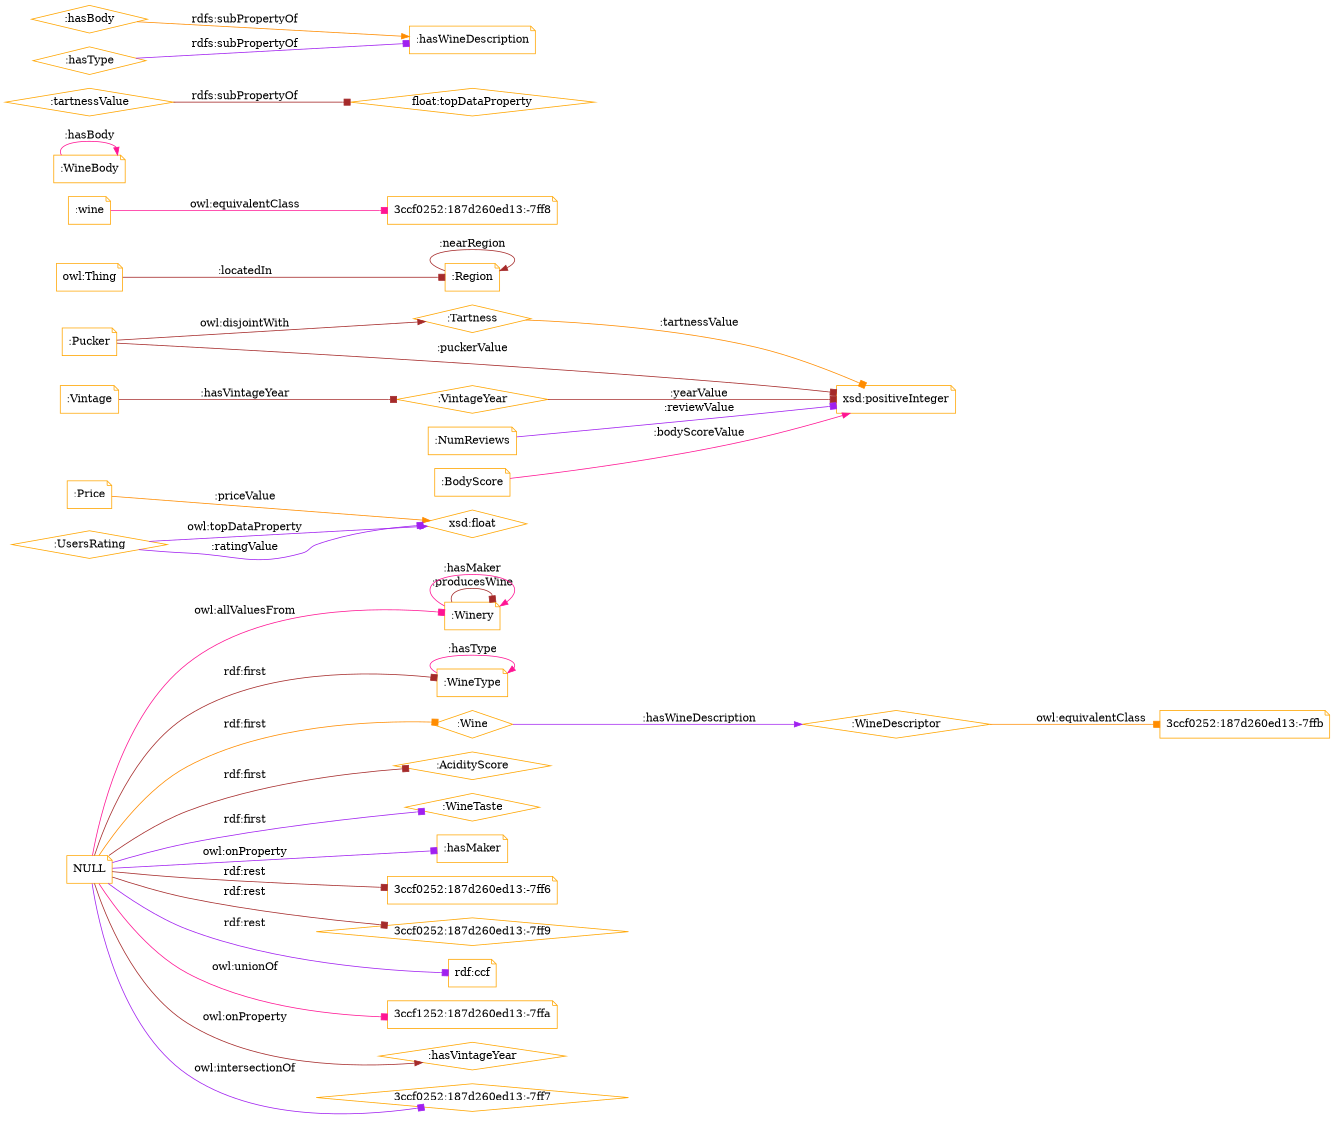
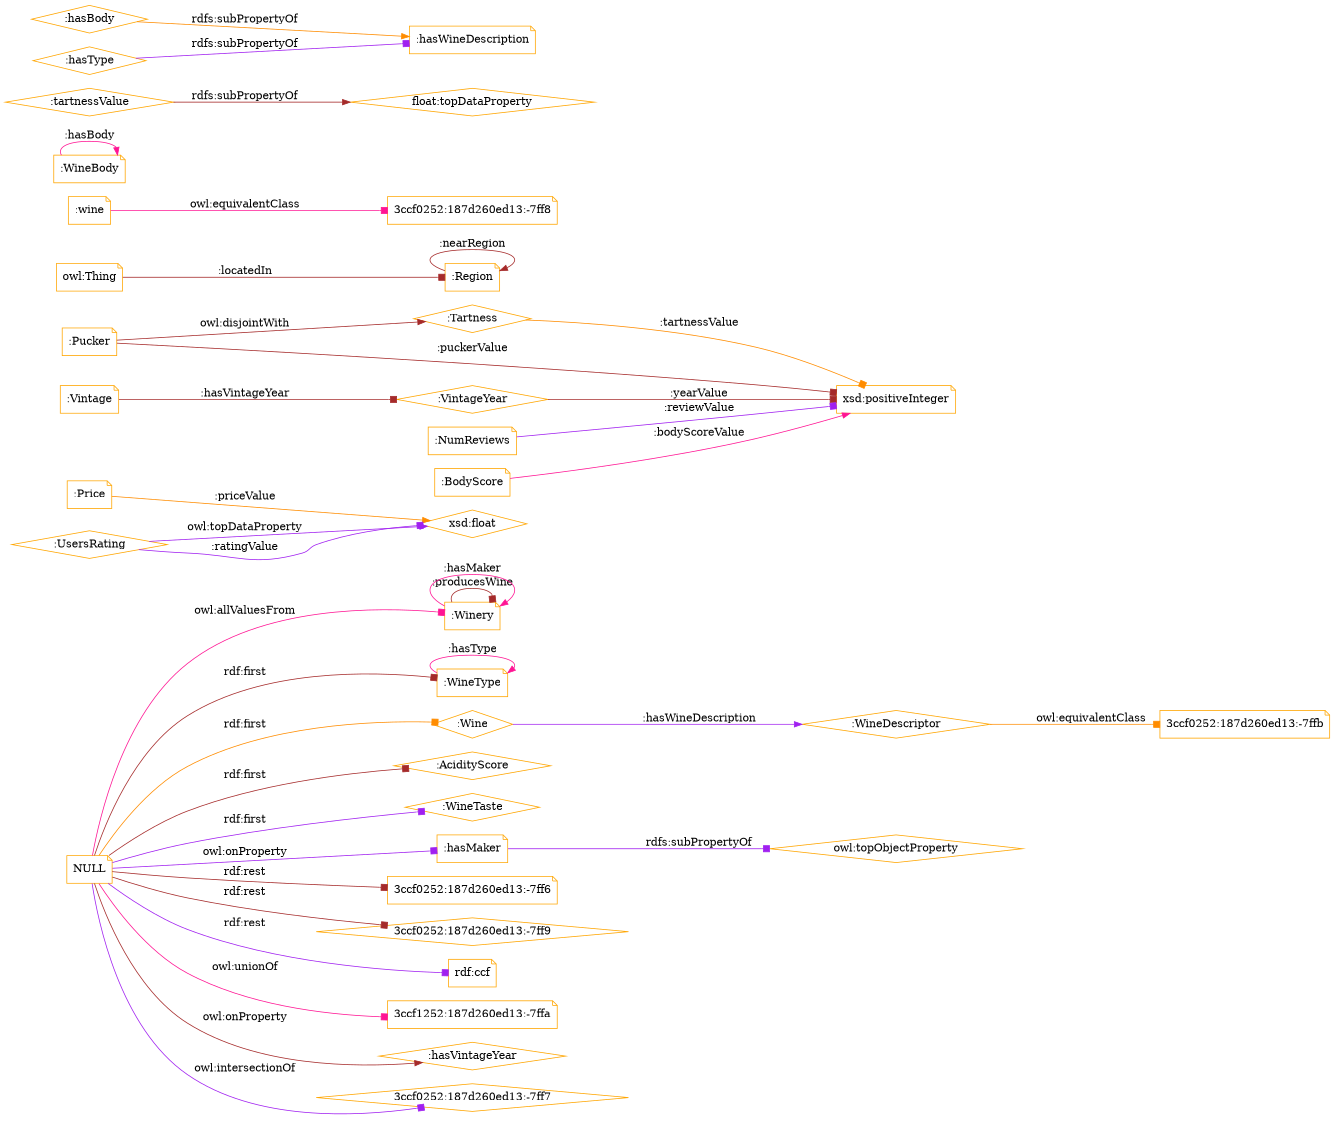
  digraph {
    rankdir=LR
    node [color=orange shape=note]
    edge [arrowhead=box color=brown]
    ":Winery"
    "xsd:float" [shape=diamond]
    ":Price"
    ":WineDescriptor" [shape=diamond]
    "3ccf0252:187d260ed13:-7ffb"
    ":Tartness" [shape=diamond]
    ":Pucker"
    "xsd:positiveInteger"
    ":Region"
    ":WineType"
    ":VintageYear" [shape=diamond]
    ":Vintage"
    ":wine"
    "3ccf0252:187d260ed13:-7ff8"
    ":UsersRating" [shape=diamond]
    ":NumReviews"
    ":WineBody"
    ":BodyScore"
    ":Wine" [shape=diamond]
    NULL
    ":AcidityScore" [shape=diamond]
    ":WineTaste" [shape=diamond]
    ":hasMaker"
    "3ccf0252:187d260ed13:-7ff6"
    "3ccf0252:187d260ed13:-7ff9" [shape=diamond]
    n26 [label="rdf:ccf"]
    n27 [label="3ccf1252:187d260ed13:-7ffa"]
    ":hasVintageYear" [shape=diamond]
    "3ccf0252:187d260ed13:-7ff7" [shape=diamond]
+   "owl:topObjectProperty" [shape=diamond]
    ":tartnessValue" [shape=diamond]
    n32 [label="float:topDataProperty" shape=diamond]
    ":hasBody" [shape=diamond]
    ":hasWineDescription"
    ":hasType" [shape=diamond]
    "owl:Thing"
    ":Winery" -> ":Winery" [label=":producesWine"]
    ":Winery" -> ":Winery" [arrowhead=normal color=deeppink label=":hasMaker"]
    ":Price" -> "xsd:float" [arrowhead=normal color=darkorange label=":priceValue"]
    ":WineDescriptor" -> "3ccf0252:187d260ed13:-7ffb" [color=darkorange label="owl:equivalentClass"]
    ":Tartness" -> "xsd:positiveInteger" [color=darkorange label=":tartnessValue"]
    ":Pucker" -> ":Tartness" [arrowhead=normal label="owl:disjointWith"]
    ":Pucker" -> "xsd:positiveInteger" [label=":puckerValue"]
    ":Region" -> ":Region" [arrowhead=normal label=":nearRegion"]
    ":WineType" -> ":WineType" [arrowhead=normal color=deeppink label=":hasType"]
    ":VintageYear" -> "xsd:positiveInteger" [label=":yearValue"]
    ":Vintage" -> ":VintageYear" [label=":hasVintageYear"]
    ":wine" -> "3ccf0252:187d260ed13:-7ff8" [color=deeppink label="owl:equivalentClass"]
    ":UsersRating" -> "xsd:float" [arrowhead=normal color=purple label="owl:topDataProperty"]
    ":UsersRating" -> "xsd:float" [color=purple label=":ratingValue"]
    ":NumReviews" -> "xsd:positiveInteger" [color=purple label=":reviewValue"]
    ":WineBody" -> ":WineBody" [arrowhead=normal color=deeppink label=":hasBody"]
    ":BodyScore" -> "xsd:positiveInteger" [arrowhead=normal color=deeppink label=":bodyScoreValue"]
    ":Wine" -> ":WineDescriptor" [arrowhead=normal color=purple label=":hasWineDescription"]
    NULL -> ":Winery" [color=deeppink label="owl:allValuesFrom"]
    NULL -> ":WineType" [label="rdf:first"]
    NULL -> ":Wine" [color=darkorange label="rdf:first"]
    NULL -> ":AcidityScore" [label="rdf:first"]
    NULL -> ":WineTaste" [color=purple label="rdf:first"]
    NULL -> ":hasMaker" [color=purple label="owl:onProperty"]
    NULL -> "3ccf0252:187d260ed13:-7ff6" [label="rdf:rest"]
    NULL -> "3ccf0252:187d260ed13:-7ff9" [label="rdf:rest"]
    NULL -> n26 [color=purple label="rdf:rest"]
    NULL -> n27 [color=deeppink label="owl:unionOf"]
    NULL -> ":hasVintageYear" [arrowhead=normal label="owl:onProperty"]
    NULL -> "3ccf0252:187d260ed13:-7ff7" [color=purple label="owl:intersectionOf"]
-   ":tartnessValue" -> n32 [label="rdfs:subPropertyOf"]
+   ":hasMaker" -> "owl:topObjectProperty" [color=purple label="rdfs:subPropertyOf"]
+   ":tartnessValue" -> n32 [arrowhead=normal label="rdfs:subPropertyOf"]
    ":hasBody" -> ":hasWineDescription" [arrowhead=normal color=darkorange label="rdfs:subPropertyOf"]
    ":hasType" -> ":hasWineDescription" [color=purple label="rdfs:subPropertyOf"]
    "owl:Thing" -> ":Region" [label=":locatedIn"]
  }
